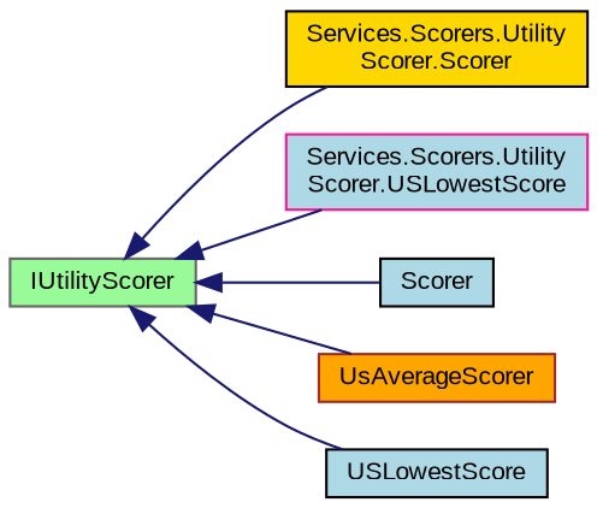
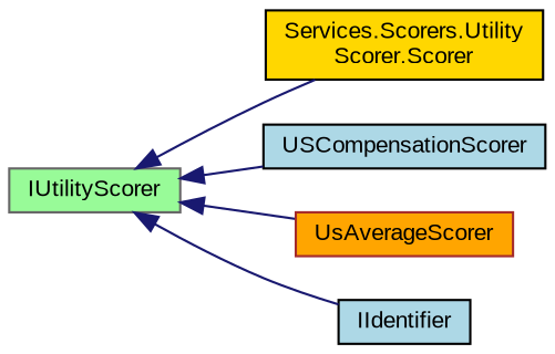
  digraph {
    fontname="Liberation Sans"
    rankdir=LR
    node [color=black fillcolor=lightblue fontname="Liberation Sans" fontsize=10 shape=record style=filled]
    edge [color=midnightblue dir=back fontname="Liberation Sans" fontsize=10 labelfontname=Helvetica labelfontsize=10 style=solid]
    n1 [color=gray40 fillcolor=palegreen fontcolor=black height=0.2 label=IUtilityScorer width=0.4]
    n2 [fillcolor=gold height=0.2 label="Services.Scorers.Utility\lScorer.Scorer" width=0.4]
-   n3 [color=deeppink height=0.2 label="Services.Scorers.Utility\lScorer.USLowestScore" width=0.4]
-   n4 [height=0.2 label=Scorer width=0.4]
+   n4 [height=0.2 label=USCompensationScorer width=0.4]
    n5 [color=brown fillcolor=orange height=0.2 label=UsAverageScorer width=0.4]
-   n6 [height=0.2 label=USLowestScore width=0.4]
+   n6 [height=0.2 label=IIdentifier width=0.4]
    n1 -> n2
-   n1 -> n3
    n1 -> n4
    n1 -> n5
    n1 -> n6
  }
